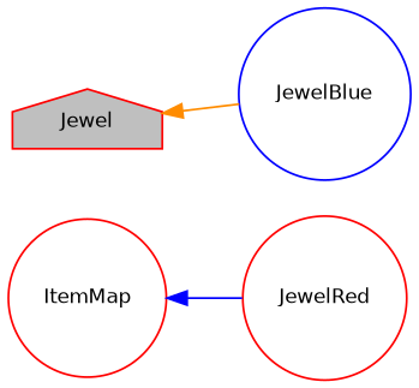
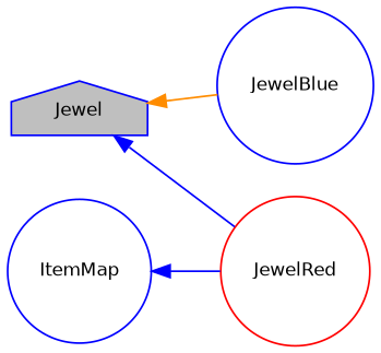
  digraph {
    rankdir=LR
    node [color=blue fillcolor=white fontname=Helvetica fontsize=10 shape=circle style=filled]
    edge [color=blue dir=back fontname=Helvetica fontsize=10 labelfontname=Helvetica labelfontsize=10 style=solid]
-   n1 [color=red fillcolor=grey75 fontcolor=black height=0.2 label=Jewel shape=house width=0.4]
+   n1 [fillcolor=grey75 fontcolor=black height=0.2 label=Jewel shape=house width=0.4]
    n2 [height=0.2 label=JewelBlue width=0.4]
    n3 [color=red height=0.2 label=JewelRed width=0.4]
-   n4 [color=red height=0.2 label=ItemMap width=0.4]
+   n4 [height=0.2 label=ItemMap width=0.4]
    n1 -> n2 [color=darkorange]
+   n1 -> n3
    n4 -> n3
  }
